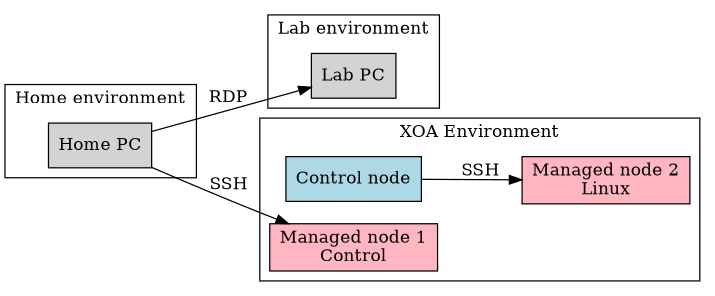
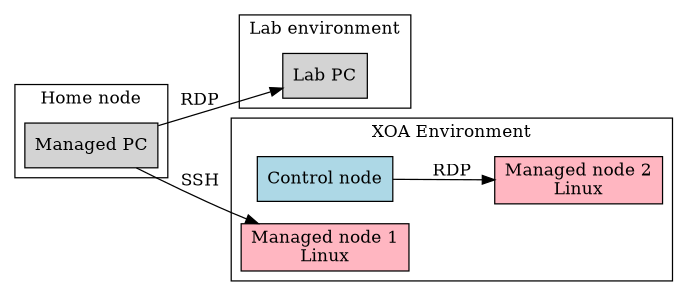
  digraph {
    rankdir=LR
    node [shape=rectangle style=filled]
    n1 [label="Lab PC"]
-   n2 [label="Home PC"]
+   n2 [label="Managed PC"]
    n3 [fillcolor=lightblue label="Control node"]
-   n4 [fillcolor=lightpink label="Managed node 1\nControl"]
+   n4 [fillcolor=lightpink label="Managed node 1\nLinux"]
    n5 [fillcolor=lightpink label="Managed node 2\nLinux"]
    subgraph cluster_1 {
      label="Lab environment"
      n1
    }
    subgraph cluster_2 {
-     label="Home environment"
+     label="Home node"
      n2
    }
    subgraph cluster_3 {
      label="XOA Environment"
      n3
      n4
      n5
    }
    n2 -> n1 [label=RDP]
    n2 -> n4 [label=SSH]
-   n3 -> n5 [label=SSH]
+   n3 -> n5 [label=RDP]
  }
